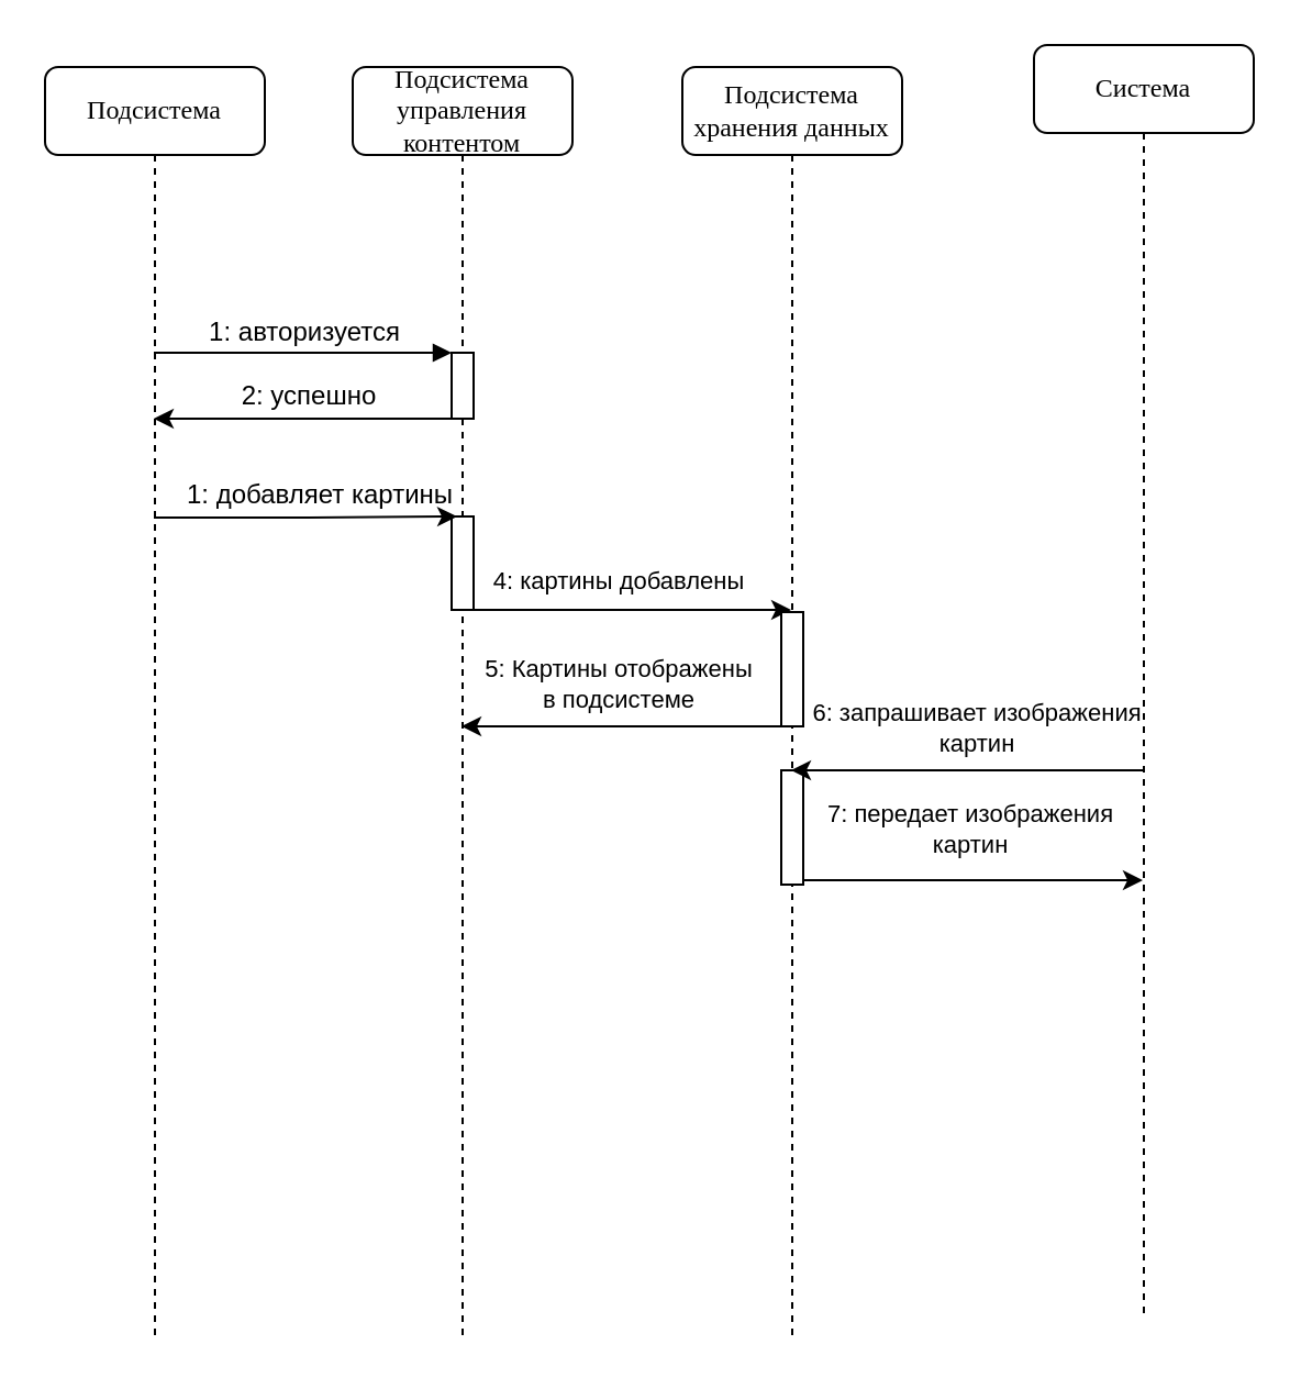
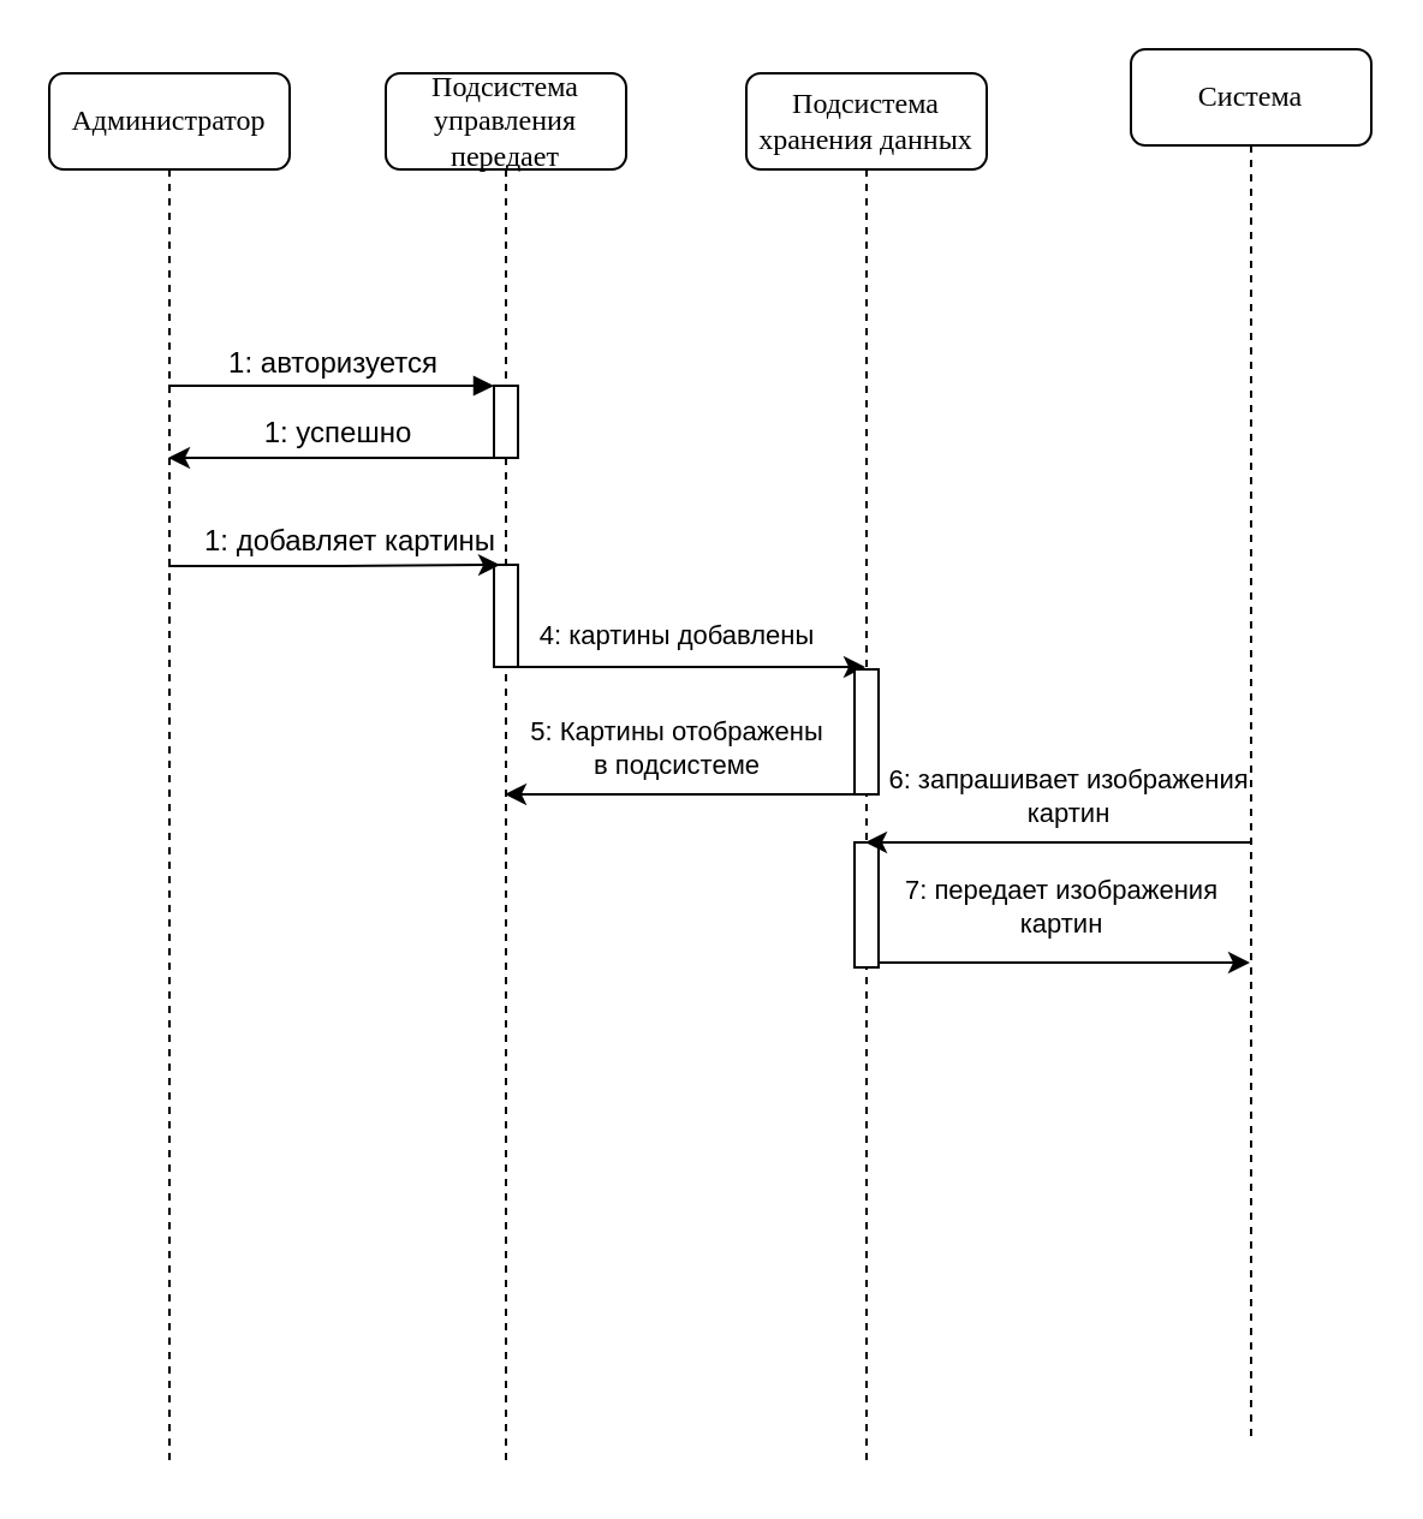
  <mxCell id="0" />
  <mxCell id="1" parent="0" />
- <mxCell id="2" value="Подсистема управления контентом" style="shape=umlLifeline;perimeter=lifelinePerimeter;whiteSpace=wrap;html=1;container=1;collapsible=0;recursiveResize=0;outlineConnect=0;rounded=1;shadow=0;comic=0;labelBackgroundColor=none;strokeWidth=1;fontFamily=Verdana;fontSize=12;align=center;" parent="1" vertex="1"><mxGeometry x="160" y="30" width="100" height="580" as="geometry" /></mxCell>
+ <mxCell id="2" value="Подсистема управления передает" style="shape=umlLifeline;perimeter=lifelinePerimeter;whiteSpace=wrap;html=1;container=1;collapsible=0;recursiveResize=0;outlineConnect=0;rounded=1;shadow=0;comic=0;labelBackgroundColor=none;strokeWidth=1;fontFamily=Verdana;fontSize=12;align=center;" parent="1" vertex="1"><mxGeometry x="160" y="30" width="100" height="580" as="geometry" /></mxCell>
  <mxCell id="3" value="" style="html=1;points=[];perimeter=orthogonalPerimeter;rounded=0;shadow=0;comic=0;labelBackgroundColor=none;strokeWidth=1;fontFamily=Verdana;fontSize=12;align=center;" parent="2" vertex="1"><mxGeometry x="45" y="130" width="10" height="30" as="geometry" /></mxCell>
  <mxCell id="4" value="" style="rounded=0;whiteSpace=wrap;html=1;rotation=90;" vertex="1" parent="2"><mxGeometry x="28.75" y="220.75" width="42.5" height="10" as="geometry" /></mxCell>
- <mxCell id="5" value="Подсистема" style="shape=umlLifeline;perimeter=lifelinePerimeter;whiteSpace=wrap;html=1;container=1;collapsible=0;recursiveResize=0;outlineConnect=0;rounded=1;shadow=0;comic=0;labelBackgroundColor=none;strokeWidth=1;fontFamily=Verdana;fontSize=12;align=center;" parent="1" vertex="1"><mxGeometry x="20" y="30" width="100" height="580" as="geometry" /></mxCell>
+ <mxCell id="5" value="Администратор" style="shape=umlLifeline;perimeter=lifelinePerimeter;whiteSpace=wrap;html=1;container=1;collapsible=0;recursiveResize=0;outlineConnect=0;rounded=1;shadow=0;comic=0;labelBackgroundColor=none;strokeWidth=1;fontFamily=Verdana;fontSize=12;align=center;" parent="1" vertex="1"><mxGeometry x="20" y="30" width="100" height="580" as="geometry" /></mxCell>
  <mxCell id="6" value="&lt;font face=&quot;Helvetica&quot; style=&quot;font-size: 12px;&quot;&gt;1: авторизуется&lt;/font&gt;" style="html=1;verticalAlign=bottom;endArrow=block;entryX=0;entryY=0;labelBackgroundColor=none;fontFamily=Verdana;fontSize=12;edgeStyle=elbowEdgeStyle;elbow=vertical;" parent="1" source="5" target="3" edge="1"><mxGeometry relative="1" as="geometry"><mxPoint x="75" y="160" as="sourcePoint" /><Array as="points"><mxPoint x="120" y="160" /><mxPoint x="130" y="130" /><mxPoint x="130" y="145" /></Array></mxGeometry></mxCell>
  <mxCell id="7" style="edgeStyle=orthogonalEdgeStyle;rounded=0;orthogonalLoop=1;jettySize=auto;html=1;" edge="1" parent="1" source="3" target="5"><mxGeometry relative="1" as="geometry"><Array as="points"><mxPoint x="140" y="190" /><mxPoint x="140" y="190" /></Array></mxGeometry></mxCell>
- <mxCell id="8" value="2: успешно" style="text;html=1;align=center;verticalAlign=middle;resizable=0;points=[];autosize=1;strokeColor=none;fillColor=none;" vertex="1" parent="1"><mxGeometry x="100" y="165" width="80" height="30" as="geometry" /></mxCell>
+ <mxCell id="8" value="1: успешно" style="text;html=1;align=center;verticalAlign=middle;resizable=0;points=[];autosize=1;strokeColor=none;fillColor=none;" vertex="1" parent="1"><mxGeometry x="100" y="165" width="80" height="30" as="geometry" /></mxCell>
  <mxCell id="9" value="" style="endArrow=classic;html=1;rounded=0;entryX=0;entryY=0.75;entryDx=0;entryDy=0;" edge="1" parent="1" source="5" target="4"><mxGeometry width="50" height="50" relative="1" as="geometry"><mxPoint x="69.81" y="221" as="sourcePoint" /><mxPoint x="209.5" y="221" as="targetPoint" /><Array as="points"><mxPoint x="140" y="235" /></Array></mxGeometry></mxCell>
  <mxCell id="10" value="1: добавляет картины" style="text;html=1;align=center;verticalAlign=middle;resizable=0;points=[];autosize=1;strokeColor=none;fillColor=none;" vertex="1" parent="1"><mxGeometry x="80" y="210" width="130" height="30" as="geometry" /></mxCell>
  <mxCell id="11" style="edgeStyle=none;rounded=0;orthogonalLoop=1;jettySize=auto;html=1;exitX=1;exitY=1;exitDx=0;exitDy=0;" edge="1" parent="1" source="4" target="13"><mxGeometry relative="1" as="geometry"><Array as="points" /></mxGeometry></mxCell>
  <mxCell id="12" value="4: картины добавлены" style="edgeLabel;html=1;align=center;verticalAlign=middle;resizable=0;points=[];" vertex="1" connectable="0" parent="11"><mxGeometry x="0.171" y="1" relative="1" as="geometry"><mxPoint x="-15" y="-13" as="offset" /></mxGeometry></mxCell>
  <mxCell id="13" value="Подсистема хранения данных" style="shape=umlLifeline;perimeter=lifelinePerimeter;whiteSpace=wrap;html=1;container=1;collapsible=0;recursiveResize=0;outlineConnect=0;rounded=1;shadow=0;comic=0;labelBackgroundColor=none;strokeWidth=1;fontFamily=Verdana;fontSize=12;align=center;" vertex="1" parent="1"><mxGeometry x="310" y="30" width="100" height="580" as="geometry" /></mxCell>
  <mxCell id="14" value="" style="html=1;points=[];perimeter=orthogonalPerimeter;rounded=0;shadow=0;comic=0;labelBackgroundColor=none;strokeWidth=1;fontFamily=Verdana;fontSize=12;align=center;" vertex="1" parent="13"><mxGeometry x="45" y="248" width="10" height="52" as="geometry" /></mxCell>
  <mxCell id="15" value="" style="html=1;points=[];perimeter=orthogonalPerimeter;rounded=0;shadow=0;comic=0;labelBackgroundColor=none;strokeWidth=1;fontFamily=Verdana;fontSize=12;align=center;" vertex="1" parent="13"><mxGeometry x="45" y="320" width="10" height="52" as="geometry" /></mxCell>
  <mxCell id="16" style="edgeStyle=none;rounded=0;orthogonalLoop=1;jettySize=auto;html=1;" edge="1" parent="1" source="18" target="13"><mxGeometry relative="1" as="geometry"><Array as="points"><mxPoint x="430" y="350" /></Array></mxGeometry></mxCell>
  <mxCell id="17" value="6: запрашивает изображения&lt;br&gt;картин" style="edgeLabel;html=1;align=center;verticalAlign=middle;resizable=0;points=[];" vertex="1" connectable="0" parent="16"><mxGeometry x="0.417" y="2" relative="1" as="geometry"><mxPoint x="37" y="-22" as="offset" /></mxGeometry></mxCell>
  <mxCell id="18" value="Система" style="shape=umlLifeline;perimeter=lifelinePerimeter;whiteSpace=wrap;html=1;container=1;collapsible=0;recursiveResize=0;outlineConnect=0;rounded=1;shadow=0;comic=0;labelBackgroundColor=none;strokeWidth=1;fontFamily=Verdana;fontSize=12;align=center;" vertex="1" parent="1"><mxGeometry x="470" y="20" width="100" height="580" as="geometry" /></mxCell>
  <mxCell id="19" style="edgeStyle=none;rounded=0;orthogonalLoop=1;jettySize=auto;html=1;" edge="1" parent="1" source="14" target="2"><mxGeometry relative="1" as="geometry"><Array as="points"><mxPoint x="280" y="330" /></Array></mxGeometry></mxCell>
  <mxCell id="20" value="5: Картины отображены &lt;br&gt;в подсистеме" style="edgeLabel;html=1;align=center;verticalAlign=middle;resizable=0;points=[];" vertex="1" connectable="0" parent="19"><mxGeometry x="-0.109" y="3" relative="1" as="geometry"><mxPoint x="-10" y="-23" as="offset" /></mxGeometry></mxCell>
  <mxCell id="21" style="edgeStyle=none;rounded=0;orthogonalLoop=1;jettySize=auto;html=1;" edge="1" parent="1" source="15" target="18"><mxGeometry relative="1" as="geometry"><Array as="points"><mxPoint x="440" y="400" /></Array></mxGeometry></mxCell>
  <mxCell id="22" value="7: передает изображения&lt;br style=&quot;border-color: var(--border-color);&quot;&gt;картин" style="edgeLabel;html=1;align=center;verticalAlign=middle;resizable=0;points=[];" vertex="1" connectable="0" parent="21"><mxGeometry x="-0.333" y="4" relative="1" as="geometry"><mxPoint x="23" y="-20" as="offset" /></mxGeometry></mxCell>
